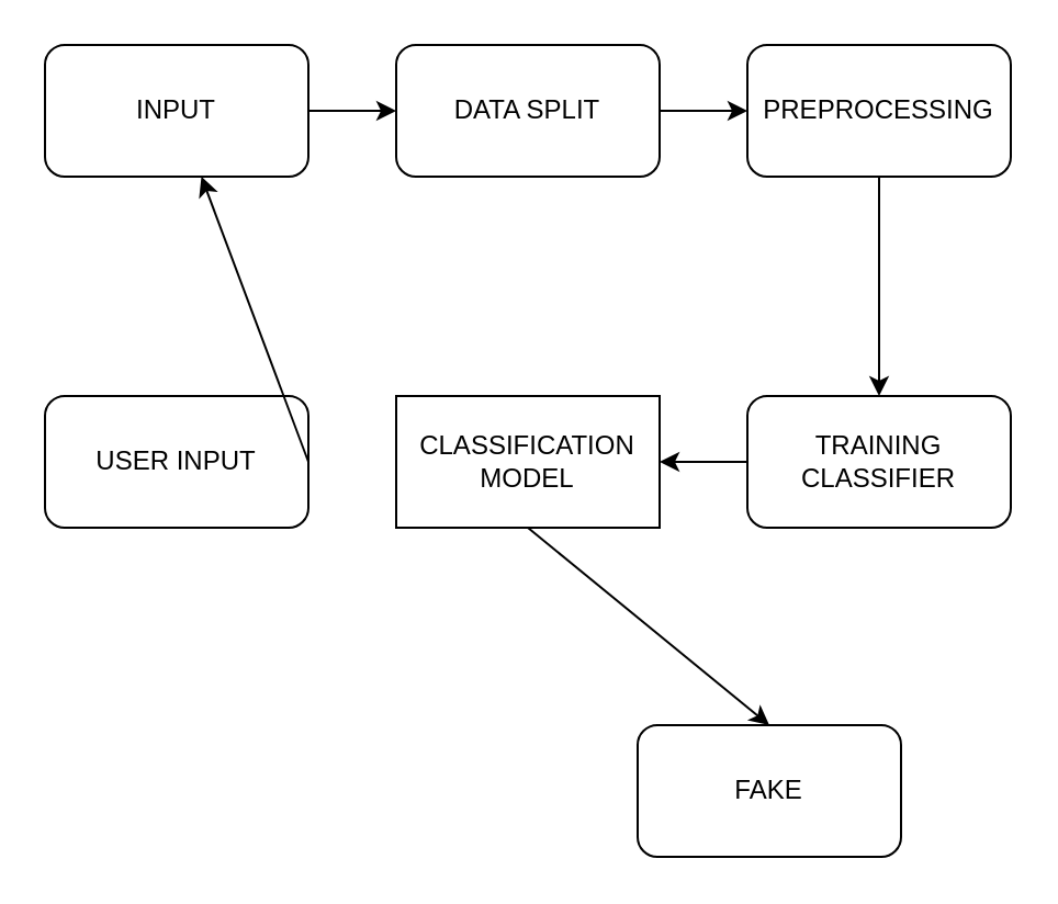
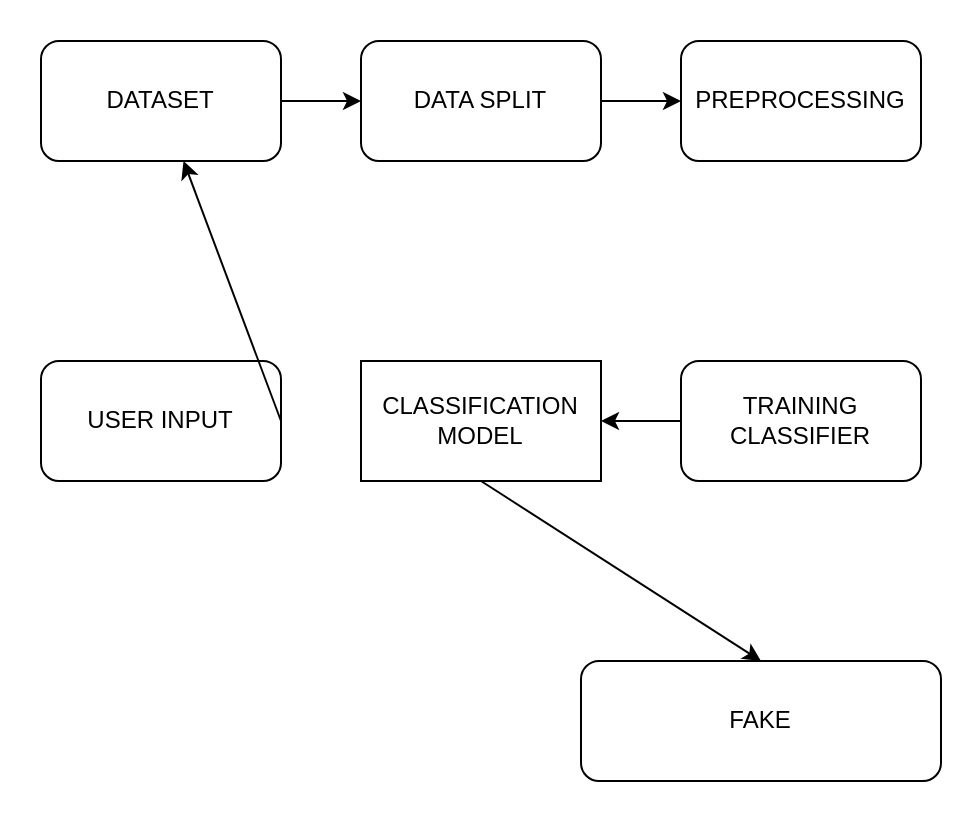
  <mxCell id="0" />
  <mxCell id="1" parent="0" />
  <mxCell id="2" value="TRAINING CLASSIFIER" style="rounded=1;whiteSpace=wrap;html=1;" vertex="1" parent="1"><mxGeometry x="340" y="180" width="120" height="60" as="geometry" /></mxCell>
- <mxCell id="3" value="INPUT" style="rounded=1;whiteSpace=wrap;html=1;" vertex="1" parent="1"><mxGeometry x="20" y="20" width="120" height="60" as="geometry" /></mxCell>
+ <mxCell id="3" value="DATASET" style="rounded=1;whiteSpace=wrap;html=1;" vertex="1" parent="1"><mxGeometry x="20" y="20" width="120" height="60" as="geometry" /></mxCell>
  <mxCell id="4" value="PREPROCESSING" style="rounded=1;whiteSpace=wrap;html=1;" vertex="1" parent="1"><mxGeometry x="340" y="20" width="120" height="60" as="geometry" /></mxCell>
  <mxCell id="5" value="DATA SPLIT" style="rounded=1;whiteSpace=wrap;html=1;" vertex="1" parent="1"><mxGeometry x="180" y="20" width="120" height="60" as="geometry" /></mxCell>
  <mxCell id="6" value="USER INPUT" style="rounded=1;whiteSpace=wrap;html=1;" vertex="1" parent="1"><mxGeometry x="20" y="180" width="120" height="60" as="geometry" /></mxCell>
  <mxCell id="7" value="CLASSIFICATION MODEL" style="rounded=0;whiteSpace=wrap;html=1;" vertex="1" parent="1"><mxGeometry x="180" y="180" width="120" height="60" as="geometry" /></mxCell>
- <mxCell id="8" value="FAKE" style="rounded=1;whiteSpace=wrap;html=1;" vertex="1" parent="1"><mxGeometry x="290" y="330" width="120" height="60" as="geometry" /></mxCell>
+ <mxCell id="8" value="FAKE" style="rounded=1;whiteSpace=wrap;html=1;" vertex="1" parent="1"><mxGeometry x="290" y="330" width="180" height="60" as="geometry" /></mxCell>
  <mxCell id="9" value="" style="endArrow=classic;html=1;rounded=0;exitX=1;exitY=0.5;exitDx=0;exitDy=0;entryX=0;entryY=0.5;entryDx=0;entryDy=0;" edge="1" parent="1" source="3" target="5"><mxGeometry width="50" height="50" relative="1" as="geometry"><mxPoint x="310" y="280" as="sourcePoint" /><mxPoint x="360" y="230" as="targetPoint" /></mxGeometry></mxCell>
  <mxCell id="10" value="" style="endArrow=classic;html=1;rounded=0;exitX=1;exitY=0.5;exitDx=0;exitDy=0;entryX=0;entryY=0.5;entryDx=0;entryDy=0;" edge="1" parent="1" source="5" target="4"><mxGeometry width="50" height="50" relative="1" as="geometry"><mxPoint x="310" y="280" as="sourcePoint" /><mxPoint x="360" y="230" as="targetPoint" /></mxGeometry></mxCell>
- <mxCell id="11" value="" style="endArrow=classic;html=1;rounded=0;exitX=0.5;exitY=1;exitDx=0;exitDy=0;" edge="1" parent="1" source="4" target="2"><mxGeometry width="50" height="50" relative="1" as="geometry"><mxPoint x="310" y="280" as="sourcePoint" /><mxPoint x="360" y="230" as="targetPoint" /></mxGeometry></mxCell>
  <mxCell id="12" value="" style="endArrow=classic;html=1;rounded=0;exitX=0;exitY=0.5;exitDx=0;exitDy=0;entryX=1;entryY=0.5;entryDx=0;entryDy=0;" edge="1" parent="1" source="2" target="7"><mxGeometry width="50" height="50" relative="1" as="geometry"><mxPoint x="310" y="280" as="sourcePoint" /><mxPoint x="360" y="230" as="targetPoint" /></mxGeometry></mxCell>
  <mxCell id="13" value="" style="endArrow=classic;html=1;rounded=0;exitX=1;exitY=0.5;exitDx=0;exitDy=0;" edge="1" parent="1" source="6" target="3"><mxGeometry width="50" height="50" relative="1" as="geometry"><mxPoint x="310" y="280" as="sourcePoint" /><mxPoint x="360" y="230" as="targetPoint" /></mxGeometry></mxCell>
  <mxCell id="14" value="" style="endArrow=classic;html=1;rounded=0;entryX=0.5;entryY=0;entryDx=0;entryDy=0;" edge="1" parent="1" target="8"><mxGeometry width="50" height="50" relative="1" as="geometry"><mxPoint x="240" y="240" as="sourcePoint" /><mxPoint x="360" y="230" as="targetPoint" /></mxGeometry></mxCell>
